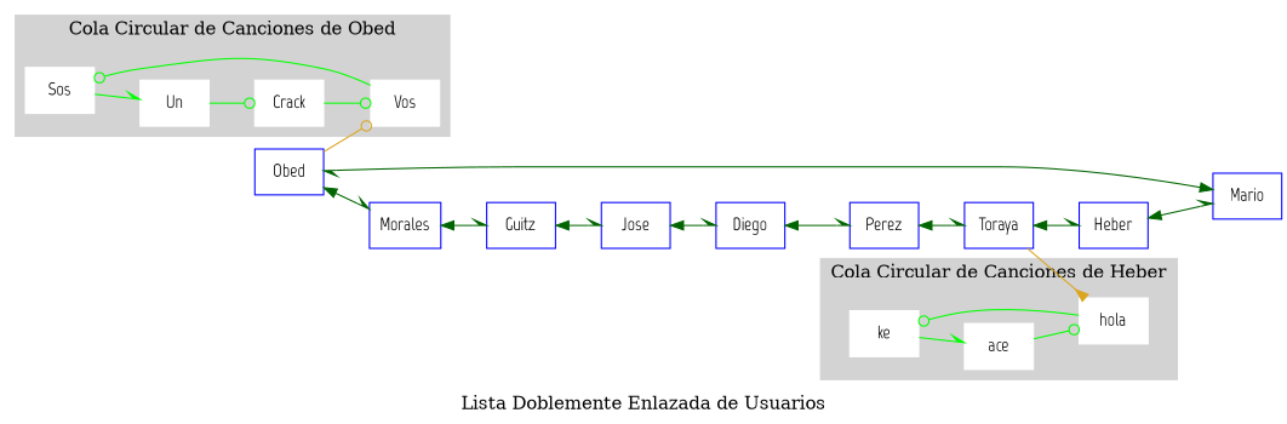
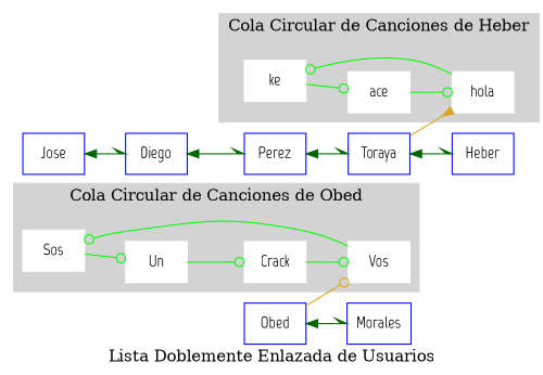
  digraph {
    label="Lista Doblemente Enlazada de Usuarios"
    rankdir=LR
    node [color=blue fontname=Marvel fontsize=14 shape=box]
    edge [arrowhead=halfopen color=darkgreen]
    Sos [color=white style=filled]
    Vos [color=white style=filled]
    Un [color=white style=filled]
    Crack [color=white style=filled]
    ke [color=white style=filled]
    hola [color=white style=filled]
    ace [color=white style=filled]
-   Mario
    Obed
    Morales
-   Guitz
    Jose
    Diego
    Perez
    Toraya
    Heber
    subgraph cluster_1 {
      color=lightgrey
      label="Cola Circular de Canciones de Obed"
      style=filled
      Sos
      Vos
      Un
      Crack
    }
    subgraph cluster_2 {
      color=lightgrey
      label="Cola Circular de Canciones de Heber"
      style=filled
      ke
      hola
      ace
    }
-   Sos -> Un [color=green]
+   Sos -> Un [arrowhead=odot color=green]
    Vos -> Sos [arrowhead=odot color=green]
    Un -> Crack [arrowhead=odot color=green]
    Crack -> Vos [arrowhead=odot color=green]
-   ke -> ace [color=green]
+   ke -> ace [arrowhead=odot color=green]
    hola -> ke [arrowhead=odot color=green]
    ace -> hola [arrowhead=odot color=green]
-   Mario -> Obed [dir=both]
    Obed -> Vos [arrowhead=odot color=goldenrod]
    Obed -> Morales [dir=both]
-   Morales -> Guitz [dir=both]
-   Guitz -> Jose [dir=both]
    Jose -> Diego [dir=both]
    Diego -> Perez [dir=both]
    Perez -> Toraya [dir=both]
    Toraya -> hola [arrowhead=inv color=goldenrod]
    Toraya -> Heber [dir=both]
-   Heber -> Mario [dir=both]
  }
